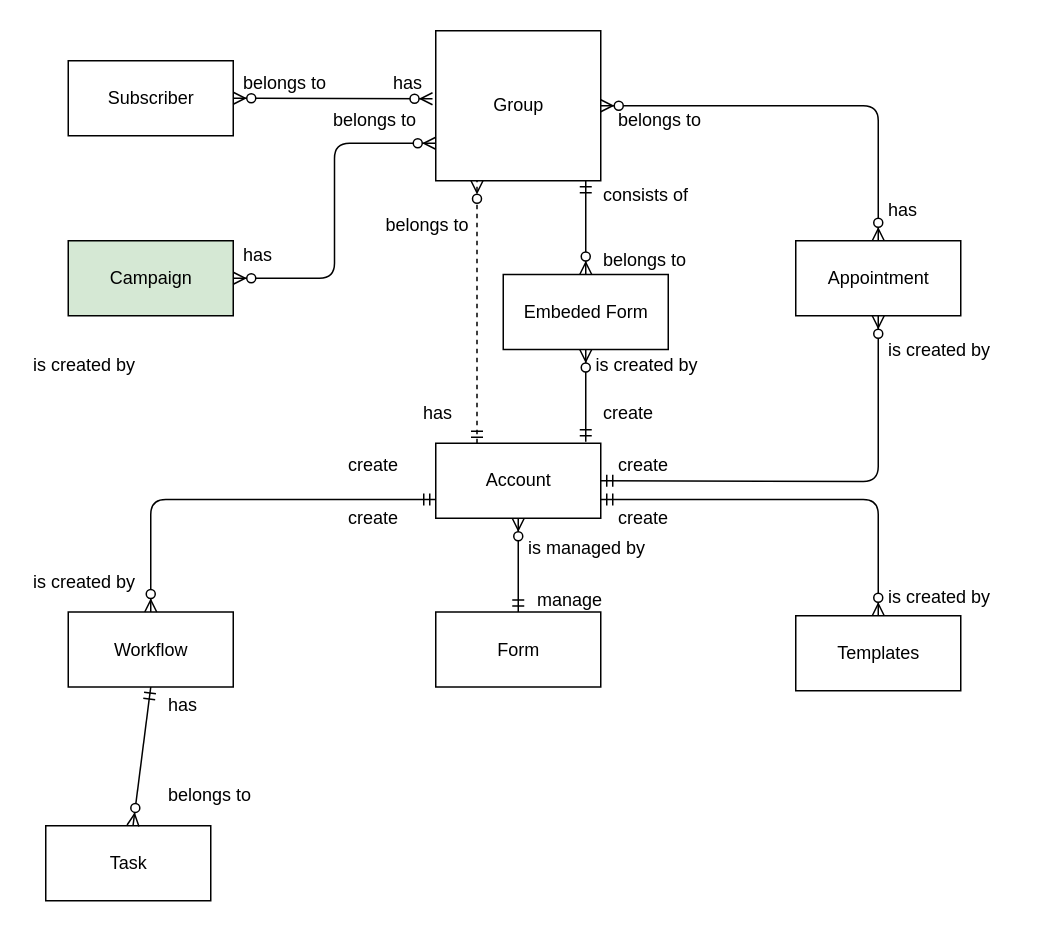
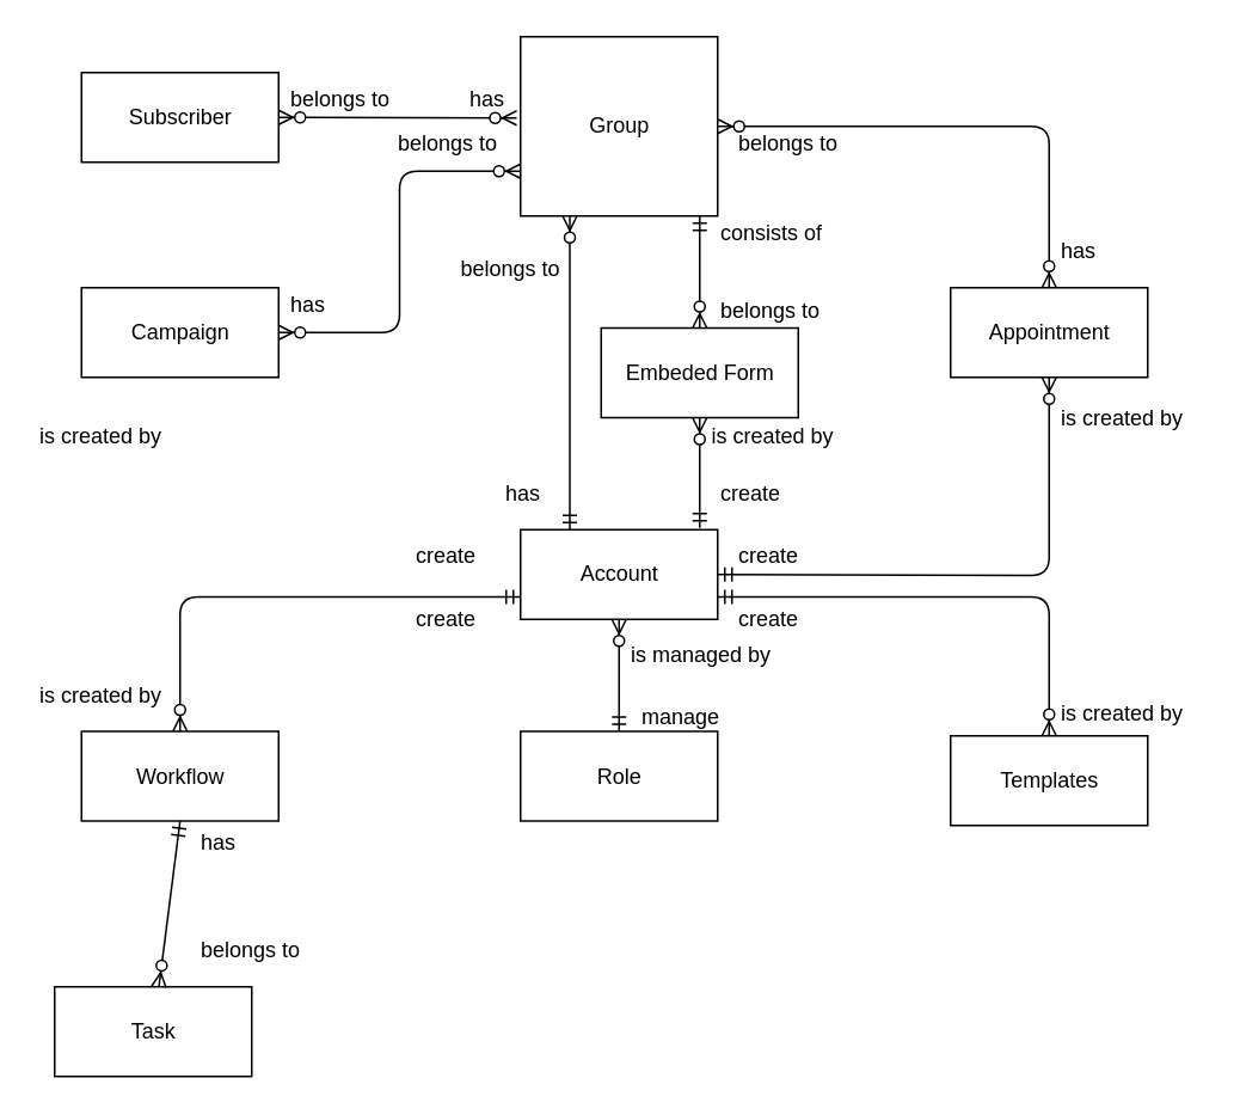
  <mxCell id="0" />
  <mxCell id="1" parent="0" />
- <mxCell id="2" value="Campaign&lt;br&gt;" style="html=1;fillColor=#d5e8d4;" vertex="1" parent="1"><mxGeometry x="45" y="160" width="110" height="50" as="geometry" /></mxCell>
+ <mxCell id="2" value="Campaign&lt;br&gt;" style="html=1;" vertex="1" parent="1"><mxGeometry x="45" y="160" width="110" height="50" as="geometry" /></mxCell>
  <mxCell id="3" value="Account" style="html=1;" vertex="1" parent="1"><mxGeometry x="290" y="295" width="110" height="50" as="geometry" /></mxCell>
  <mxCell id="4" value="Group&lt;br&gt;" style="html=1;" vertex="1" parent="1"><mxGeometry x="290" y="20" width="110" height="100" as="geometry" /></mxCell>
  <mxCell id="5" value="Subscriber" style="html=1;" vertex="1" parent="1"><mxGeometry x="45" y="40" width="110" height="50" as="geometry" /></mxCell>
  <mxCell id="6" value="Embeded Form" style="html=1;" vertex="1" parent="1"><mxGeometry x="335" y="182.5" width="110" height="50" as="geometry" /></mxCell>
  <mxCell id="7" value="Templates" style="html=1;" vertex="1" parent="1"><mxGeometry x="530" y="410" width="110" height="50" as="geometry" /></mxCell>
  <mxCell id="8" value="Appointment&lt;br&gt;" style="html=1;" vertex="1" parent="1"><mxGeometry x="530" y="160" width="110" height="50" as="geometry" /></mxCell>
  <mxCell id="9" value="Workflow" style="html=1;" vertex="1" parent="1"><mxGeometry x="45" y="407.5" width="110" height="50" as="geometry" /></mxCell>
  <mxCell id="10" value="" style="edgeStyle=orthogonalEdgeStyle;fontSize=12;html=1;endArrow=ERzeroToMany;endFill=1;startArrow=ERzeroToMany;entryX=0.5;entryY=0;entryDx=0;entryDy=0;exitX=1;exitY=0.5;exitDx=0;exitDy=0;" edge="1" parent="1" source="4" target="8"><mxGeometry width="100" height="100" relative="1" as="geometry"><mxPoint x="400" y="73" as="sourcePoint" /><mxPoint x="450" y="78" as="targetPoint" /></mxGeometry></mxCell>
  <mxCell id="11" value="" style="edgeStyle=orthogonalEdgeStyle;fontSize=12;html=1;endArrow=ERzeroToMany;startArrow=ERmandOne;entryX=0.5;entryY=0;entryDx=0;entryDy=0;exitX=1;exitY=0.75;exitDx=0;exitDy=0;" edge="1" parent="1" source="3" target="7"><mxGeometry width="100" height="100" relative="1" as="geometry"><mxPoint x="280" y="520" as="sourcePoint" /><mxPoint x="430" y="640" as="targetPoint" /></mxGeometry></mxCell>
  <mxCell id="12" value="" style="edgeStyle=orthogonalEdgeStyle;fontSize=12;html=1;endArrow=ERzeroToMany;startArrow=ERmandOne;entryX=0.5;entryY=1;entryDx=0;entryDy=0;" edge="1" parent="1" target="8"><mxGeometry width="100" height="100" relative="1" as="geometry"><mxPoint x="400" y="320" as="sourcePoint" /><mxPoint x="490" y="98" as="targetPoint" /></mxGeometry></mxCell>
- <mxCell id="13" value="" style="fontSize=12;html=1;endArrow=ERzeroToMany;startArrow=ERmandOne;exitX=0.25;exitY=0;exitDx=0;exitDy=0;entryX=0.25;entryY=1;entryDx=0;entryDy=0;dashed=1;" edge="1" parent="1" source="3" target="4"><mxGeometry width="100" height="100" relative="1" as="geometry"><mxPoint x="290" y="240" as="sourcePoint" /><mxPoint x="210" y="160" as="targetPoint" /></mxGeometry></mxCell>
+ <mxCell id="13" value="" style="fontSize=12;html=1;endArrow=ERzeroToMany;startArrow=ERmandOne;exitX=0.25;exitY=0;exitDx=0;exitDy=0;entryX=0.25;entryY=1;entryDx=0;entryDy=0;" edge="1" parent="1" source="3" target="4"><mxGeometry width="100" height="100" relative="1" as="geometry"><mxPoint x="290" y="240" as="sourcePoint" /><mxPoint x="210" y="160" as="targetPoint" /></mxGeometry></mxCell>
  <mxCell id="14" value="" style="fontSize=12;html=1;endArrow=ERzeroToMany;startArrow=ERmandOne;exitX=0;exitY=0.75;exitDx=0;exitDy=0;edgeStyle=orthogonalEdgeStyle;" edge="1" parent="1" source="3" target="9"><mxGeometry width="100" height="100" relative="1" as="geometry"><mxPoint x="280" y="420" as="sourcePoint" /><mxPoint x="30" y="330" as="targetPoint" /></mxGeometry></mxCell>
  <mxCell id="15" value="" style="fontSize=12;html=1;endArrow=ERzeroToMany;startArrow=ERmandOne;entryX=0.5;entryY=1;entryDx=0;entryDy=0;" edge="1" parent="1" target="6"><mxGeometry width="100" height="100" relative="1" as="geometry"><mxPoint x="390" y="294" as="sourcePoint" /><mxPoint x="327.5" y="130" as="targetPoint" /></mxGeometry></mxCell>
  <mxCell id="16" value="" style="fontSize=12;html=1;endArrow=ERzeroToMany;startArrow=ERmandOne;" edge="1" parent="1" target="6"><mxGeometry width="100" height="100" relative="1" as="geometry"><mxPoint x="390" y="120" as="sourcePoint" /><mxPoint x="390" y="180" as="targetPoint" /></mxGeometry></mxCell>
- <mxCell id="17" value="Form" style="html=1;" vertex="1" parent="1"><mxGeometry x="290" y="407.5" width="110" height="50" as="geometry" /></mxCell>
+ <mxCell id="17" value="Role" style="html=1;" vertex="1" parent="1"><mxGeometry x="290" y="407.5" width="110" height="50" as="geometry" /></mxCell>
  <mxCell id="18" value="" style="fontSize=12;html=1;endArrow=ERzeroToMany;startArrow=ERmandOne;entryX=0.5;entryY=1;entryDx=0;entryDy=0;exitX=0.5;exitY=0;exitDx=0;exitDy=0;" edge="1" parent="1" source="17" target="3"><mxGeometry width="100" height="100" relative="1" as="geometry"><mxPoint x="390" y="380" as="sourcePoint" /><mxPoint x="344" y="348.5" as="targetPoint" /></mxGeometry></mxCell>
  <mxCell id="19" value="Task" style="html=1;" vertex="1" parent="1"><mxGeometry x="30" y="550" width="110" height="50" as="geometry" /></mxCell>
  <mxCell id="20" value="" style="fontSize=12;html=1;endArrow=ERzeroToMany;startArrow=ERmandOne;exitX=0.5;exitY=1;exitDx=0;exitDy=0;" edge="1" parent="1" source="9" target="19"><mxGeometry width="100" height="100" relative="1" as="geometry"><mxPoint x="270" y="522.5" as="sourcePoint" /><mxPoint x="270" y="460" as="targetPoint" /></mxGeometry></mxCell>
  <mxCell id="21" value="" style="fontSize=12;html=1;endArrow=ERzeroToMany;endFill=1;startArrow=ERzeroToMany;exitX=1;exitY=0.5;exitDx=0;exitDy=0;entryX=0.928;entryY=1.017;entryDx=0;entryDy=0;entryPerimeter=0;" edge="1" parent="1" source="5" target="23"><mxGeometry width="100" height="100" relative="1" as="geometry"><mxPoint x="410.333" y="100.333" as="sourcePoint" /><mxPoint x="595.333" y="170.333" as="targetPoint" /></mxGeometry></mxCell>
  <mxCell id="22" value="" style="fontSize=12;html=1;endArrow=ERzeroToMany;endFill=1;startArrow=ERzeroToMany;exitX=1;exitY=0.5;exitDx=0;exitDy=0;edgeStyle=orthogonalEdgeStyle;entryX=0;entryY=0.75;entryDx=0;entryDy=0;" edge="1" parent="1" source="2" target="4"><mxGeometry width="100" height="100" relative="1" as="geometry"><mxPoint x="220" y="100" as="sourcePoint" /><mxPoint x="300" y="100" as="targetPoint" /></mxGeometry></mxCell>
  <mxCell id="23" value="has" style="text;html=1;resizable=0;points=[];autosize=1;align=left;verticalAlign=top;spacingTop=-4;" vertex="1" parent="1"><mxGeometry x="260" y="45" width="30" height="20" as="geometry" /></mxCell>
  <mxCell id="24" value="belongs to" style="text;html=1;resizable=0;points=[];autosize=1;align=left;verticalAlign=top;spacingTop=-4;" vertex="1" parent="1"><mxGeometry x="160" y="45" width="70" height="20" as="geometry" /></mxCell>
  <mxCell id="25" value="belongs to" style="text;html=1;resizable=0;points=[];autosize=1;align=left;verticalAlign=top;spacingTop=-4;" vertex="1" parent="1"><mxGeometry x="410" y="70" width="70" height="20" as="geometry" /></mxCell>
  <mxCell id="26" value="has" style="text;html=1;resizable=0;points=[];autosize=1;align=left;verticalAlign=top;spacingTop=-4;" vertex="1" parent="1"><mxGeometry x="590" y="130" width="30" height="20" as="geometry" /></mxCell>
  <mxCell id="27" value="consists of" style="text;html=1;resizable=0;points=[];autosize=1;align=left;verticalAlign=top;spacingTop=-4;" vertex="1" parent="1"><mxGeometry x="400" y="120" width="70" height="20" as="geometry" /></mxCell>
  <mxCell id="28" value="belongs to" style="text;html=1;resizable=0;points=[];autosize=1;align=left;verticalAlign=top;spacingTop=-4;" vertex="1" parent="1"><mxGeometry x="400" y="162.5" width="70" height="20" as="geometry" /></mxCell>
  <mxCell id="29" value="create" style="text;html=1;resizable=0;points=[];autosize=1;align=left;verticalAlign=top;spacingTop=-4;" vertex="1" parent="1"><mxGeometry x="400" y="265" width="50" height="20" as="geometry" /></mxCell>
  <mxCell id="30" value="is created by" style="text;html=1;resizable=0;points=[];autosize=1;align=left;verticalAlign=top;spacingTop=-4;" vertex="1" parent="1"><mxGeometry x="395" y="232.5" width="80" height="20" as="geometry" /></mxCell>
  <mxCell id="31" value="has" style="text;html=1;resizable=0;points=[];autosize=1;align=left;verticalAlign=top;spacingTop=-4;" vertex="1" parent="1"><mxGeometry x="280" y="265" width="30" height="20" as="geometry" /></mxCell>
  <mxCell id="32" value="belongs to" style="text;html=1;resizable=0;points=[];autosize=1;align=left;verticalAlign=top;spacingTop=-4;" vertex="1" parent="1"><mxGeometry x="255" y="140" width="70" height="20" as="geometry" /></mxCell>
  <mxCell id="33" value="has" style="text;html=1;resizable=0;points=[];autosize=1;align=left;verticalAlign=top;spacingTop=-4;" vertex="1" parent="1"><mxGeometry x="160" y="160" width="30" height="20" as="geometry" /></mxCell>
  <mxCell id="34" value="belongs to" style="text;html=1;resizable=0;points=[];autosize=1;align=left;verticalAlign=top;spacingTop=-4;" vertex="1" parent="1"><mxGeometry x="220" y="70" width="70" height="20" as="geometry" /></mxCell>
  <mxCell id="35" value="create" style="text;html=1;resizable=0;points=[];autosize=1;align=left;verticalAlign=top;spacingTop=-4;" vertex="1" parent="1"><mxGeometry x="410" y="300" width="50" height="20" as="geometry" /></mxCell>
  <mxCell id="36" value="is created by" style="text;html=1;resizable=0;points=[];autosize=1;align=left;verticalAlign=top;spacingTop=-4;" vertex="1" parent="1"><mxGeometry x="590" y="222.5" width="80" height="20" as="geometry" /></mxCell>
  <mxCell id="37" value="create" style="text;html=1;resizable=0;points=[];autosize=1;align=left;verticalAlign=top;spacingTop=-4;" vertex="1" parent="1"><mxGeometry x="410" y="335" width="50" height="20" as="geometry" /></mxCell>
  <mxCell id="38" value="is created by" style="text;html=1;resizable=0;points=[];autosize=1;align=left;verticalAlign=top;spacingTop=-4;" vertex="1" parent="1"><mxGeometry x="590" y="387.5" width="80" height="20" as="geometry" /></mxCell>
  <mxCell id="39" value="create" style="text;html=1;resizable=0;points=[];autosize=1;align=left;verticalAlign=top;spacingTop=-4;" vertex="1" parent="1"><mxGeometry x="230" y="300" width="50" height="20" as="geometry" /></mxCell>
  <mxCell id="40" value="is created by" style="text;html=1;resizable=0;points=[];autosize=1;align=left;verticalAlign=top;spacingTop=-4;" vertex="1" parent="1"><mxGeometry x="20" y="232.5" width="80" height="20" as="geometry" /></mxCell>
  <mxCell id="41" value="create" style="text;html=1;resizable=0;points=[];autosize=1;align=left;verticalAlign=top;spacingTop=-4;" vertex="1" parent="1"><mxGeometry x="230" y="335" width="50" height="20" as="geometry" /></mxCell>
  <mxCell id="42" value="is created by" style="text;html=1;resizable=0;points=[];autosize=1;align=left;verticalAlign=top;spacingTop=-4;" vertex="1" parent="1"><mxGeometry x="20" y="377.5" width="80" height="20" as="geometry" /></mxCell>
  <mxCell id="43" value="manage" style="text;html=1;resizable=0;points=[];autosize=1;align=left;verticalAlign=top;spacingTop=-4;" vertex="1" parent="1"><mxGeometry x="356" y="389.5" width="60" height="20" as="geometry" /></mxCell>
  <mxCell id="44" value="is managed by" style="text;html=1;resizable=0;points=[];autosize=1;align=left;verticalAlign=top;spacingTop=-4;" vertex="1" parent="1"><mxGeometry x="350" y="355" width="90" height="20" as="geometry" /></mxCell>
  <mxCell id="45" value="has" style="text;html=1;resizable=0;points=[];autosize=1;align=left;verticalAlign=top;spacingTop=-4;" vertex="1" parent="1"><mxGeometry x="110" y="460" width="30" height="20" as="geometry" /></mxCell>
  <mxCell id="46" value="belongs to" style="text;html=1;resizable=0;points=[];autosize=1;align=left;verticalAlign=top;spacingTop=-4;" vertex="1" parent="1"><mxGeometry x="110" y="520" width="70" height="20" as="geometry" /></mxCell>
